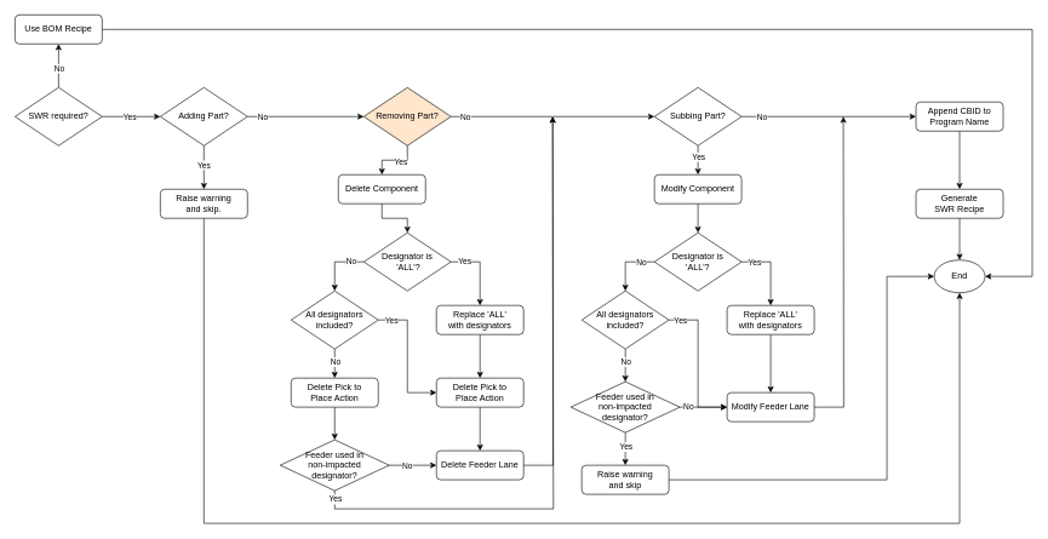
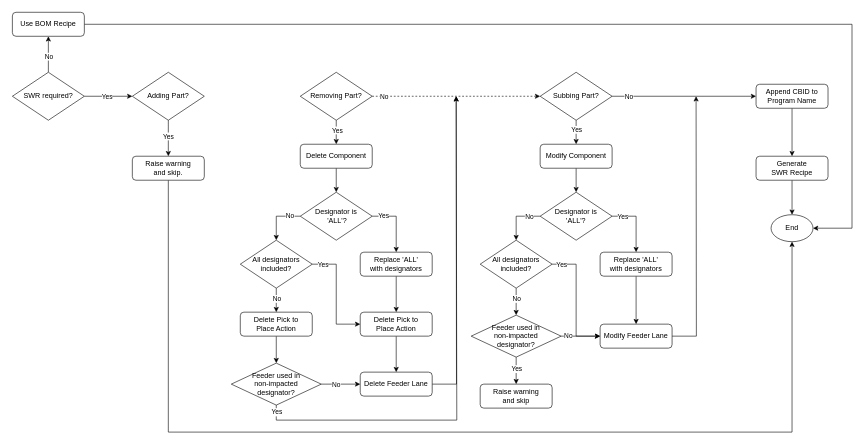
  <mxCell id="0" />
  <mxCell id="1" parent="0" />
  <mxCell id="2" value="" style="edgeStyle=orthogonalEdgeStyle;rounded=0;orthogonalLoop=1;jettySize=auto;html=1;" parent="1" source="3" target="51" edge="1"><mxGeometry relative="1" as="geometry" /></mxCell>
  <mxCell id="3" value="Generate &lt;br&gt;SWR Recipe" style="rounded=1;whiteSpace=wrap;html=1;fontSize=12;glass=0;strokeWidth=1;shadow=0;" parent="1" vertex="1"><mxGeometry x="1260" y="260" width="120" height="40" as="geometry" /></mxCell>
  <mxCell id="4" value="" style="edgeStyle=orthogonalEdgeStyle;rounded=0;orthogonalLoop=1;jettySize=auto;html=1;" parent="1" source="8" target="13" edge="1"><mxGeometry relative="1" as="geometry" /></mxCell>
  <mxCell id="5" value="Yes" style="edgeLabel;html=1;align=center;verticalAlign=middle;resizable=0;points=[];" parent="4" vertex="1" connectable="0"><mxGeometry x="-0.07" relative="1" as="geometry"><mxPoint as="offset" /></mxGeometry></mxCell>
  <mxCell id="6" value="" style="edgeStyle=orthogonalEdgeStyle;rounded=0;orthogonalLoop=1;jettySize=auto;html=1;" parent="1" source="8" target="29" edge="1"><mxGeometry relative="1" as="geometry" /></mxCell>
  <mxCell id="7" value="No" style="edgeLabel;html=1;align=center;verticalAlign=middle;resizable=0;points=[];" parent="6" vertex="1" connectable="0"><mxGeometry x="-0.193" y="1" relative="1" as="geometry"><mxPoint x="1" y="-3" as="offset" /></mxGeometry></mxCell>
  <mxCell id="8" value="SWR required?" style="rhombus;whiteSpace=wrap;html=1;" parent="1" vertex="1"><mxGeometry x="20" y="120" width="120" height="80" as="geometry" /></mxCell>
  <mxCell id="9" value="" style="edgeStyle=orthogonalEdgeStyle;rounded=0;orthogonalLoop=1;jettySize=auto;html=1;" parent="1" source="13" target="27" edge="1"><mxGeometry relative="1" as="geometry" /></mxCell>
  <mxCell id="10" value="Yes" style="edgeLabel;html=1;align=center;verticalAlign=middle;resizable=0;points=[];" parent="9" vertex="1" connectable="0"><mxGeometry x="-0.14" y="-2" relative="1" as="geometry"><mxPoint x="1" as="offset" /></mxGeometry></mxCell>
- <mxCell id="11" style="edgeStyle=orthogonalEdgeStyle;rounded=0;orthogonalLoop=1;jettySize=auto;html=1;entryX=0;entryY=0.5;entryDx=0;entryDy=0;" parent="1" source="13" target="18" edge="1"><mxGeometry relative="1" as="geometry" /></mxCell>
- <mxCell id="12" value="No" style="edgeLabel;html=1;align=center;verticalAlign=middle;resizable=0;points=[];" parent="11" vertex="1" connectable="0"><mxGeometry x="-0.748" relative="1" as="geometry"><mxPoint as="offset" /></mxGeometry></mxCell>
  <mxCell id="13" value="Adding Part?" style="rhombus;whiteSpace=wrap;html=1;" parent="1" vertex="1"><mxGeometry x="220" y="120" width="120" height="80" as="geometry" /></mxCell>
- <mxCell id="14" style="edgeStyle=orthogonalEdgeStyle;rounded=0;orthogonalLoop=1;jettySize=auto;html=1;entryX=0;entryY=0.5;entryDx=0;entryDy=0;" parent="1" source="18" target="23" edge="1"><mxGeometry relative="1" as="geometry" /></mxCell>
+ <mxCell id="14" style="edgeStyle=orthogonalEdgeStyle;rounded=0;orthogonalLoop=1;jettySize=auto;html=1;entryX=0;entryY=0.5;entryDx=0;entryDy=0;dashed=1;" parent="1" source="18" target="23" edge="1"><mxGeometry relative="1" as="geometry" /></mxCell>
  <mxCell id="15" value="No" style="edgeLabel;html=1;align=center;verticalAlign=middle;resizable=0;points=[];" parent="14" vertex="1" connectable="0"><mxGeometry x="-0.867" relative="1" as="geometry"><mxPoint as="offset" /></mxGeometry></mxCell>
  <mxCell id="16" value="" style="edgeStyle=orthogonalEdgeStyle;rounded=0;orthogonalLoop=1;jettySize=auto;html=1;" parent="1" source="18" target="60" edge="1"><mxGeometry relative="1" as="geometry" /></mxCell>
  <mxCell id="17" value="Yes" style="edgeLabel;html=1;align=center;verticalAlign=middle;resizable=0;points=[];" parent="16" vertex="1" connectable="0"><mxGeometry x="-0.21" y="1" relative="1" as="geometry"><mxPoint as="offset" /></mxGeometry></mxCell>
- <mxCell id="18" value="Removing Part?" style="rhombus;whiteSpace=wrap;html=1;fillColor=#ffe6cc;" parent="1" vertex="1"><mxGeometry x="500" y="120" width="120" height="80" as="geometry" /></mxCell>
+ <mxCell id="18" value="Removing Part?" style="rhombus;whiteSpace=wrap;html=1;" parent="1" vertex="1"><mxGeometry x="500" y="120" width="120" height="80" as="geometry" /></mxCell>
  <mxCell id="19" style="edgeStyle=orthogonalEdgeStyle;rounded=0;orthogonalLoop=1;jettySize=auto;html=1;entryX=0;entryY=0.5;entryDx=0;entryDy=0;" parent="1" source="23" target="36" edge="1"><mxGeometry relative="1" as="geometry" /></mxCell>
  <mxCell id="20" value="No" style="edgeLabel;html=1;align=center;verticalAlign=middle;resizable=0;points=[];" parent="19" vertex="1" connectable="0"><mxGeometry x="-0.785" y="-1" relative="1" as="geometry"><mxPoint x="1" y="-1" as="offset" /></mxGeometry></mxCell>
  <mxCell id="21" value="" style="edgeStyle=orthogonalEdgeStyle;rounded=0;orthogonalLoop=1;jettySize=auto;html=1;" parent="1" source="23" target="64" edge="1"><mxGeometry relative="1" as="geometry" /></mxCell>
  <mxCell id="22" value="Yes" style="edgeLabel;html=1;align=center;verticalAlign=middle;resizable=0;points=[];" parent="21" vertex="1" connectable="0"><mxGeometry x="-0.23" y="-1" relative="1" as="geometry"><mxPoint x="1" as="offset" /></mxGeometry></mxCell>
  <mxCell id="23" value="Subbing Part?" style="rhombus;whiteSpace=wrap;html=1;" parent="1" vertex="1"><mxGeometry x="900" y="120" width="120" height="80" as="geometry" /></mxCell>
  <mxCell id="24" value="" style="edgeStyle=orthogonalEdgeStyle;rounded=0;orthogonalLoop=1;jettySize=auto;html=1;" parent="1" source="25" target="62" edge="1"><mxGeometry relative="1" as="geometry" /></mxCell>
  <mxCell id="25" value="Delete Pick to &lt;br&gt;Place Action" style="rounded=1;whiteSpace=wrap;html=1;fontSize=12;glass=0;strokeWidth=1;shadow=0;" parent="1" vertex="1"><mxGeometry x="600" y="520" width="120" height="40" as="geometry" /></mxCell>
  <mxCell id="26" style="edgeStyle=orthogonalEdgeStyle;rounded=0;orthogonalLoop=1;jettySize=auto;html=1;entryX=0.5;entryY=1;entryDx=0;entryDy=0;exitX=0.5;exitY=1;exitDx=0;exitDy=0;" parent="1" source="27" target="51" edge="1"><mxGeometry relative="1" as="geometry"><Array as="points"><mxPoint x="280" y="720" /><mxPoint x="1320" y="720" /></Array></mxGeometry></mxCell>
  <mxCell id="27" value="Raise warning &lt;br&gt;and skip." style="rounded=1;whiteSpace=wrap;html=1;fontSize=12;glass=0;strokeWidth=1;shadow=0;" parent="1" vertex="1"><mxGeometry x="220" y="260" width="120" height="40" as="geometry" /></mxCell>
  <mxCell id="28" style="edgeStyle=orthogonalEdgeStyle;rounded=0;orthogonalLoop=1;jettySize=auto;html=1;entryX=1;entryY=0.5;entryDx=0;entryDy=0;" parent="1" source="29" target="51" edge="1"><mxGeometry relative="1" as="geometry"><mxPoint x="1390" y="410" as="targetPoint" /><Array as="points"><mxPoint x="1420" y="40" /><mxPoint x="1420" y="380" /></Array></mxGeometry></mxCell>
  <mxCell id="29" value="Use BOM Recipe" style="rounded=1;whiteSpace=wrap;html=1;fontSize=12;glass=0;strokeWidth=1;shadow=0;" parent="1" vertex="1"><mxGeometry x="20" y="20" width="120" height="40" as="geometry" /></mxCell>
  <mxCell id="30" style="edgeStyle=orthogonalEdgeStyle;rounded=0;orthogonalLoop=1;jettySize=auto;html=1;entryX=0.5;entryY=0;entryDx=0;entryDy=0;exitX=0;exitY=0.5;exitDx=0;exitDy=0;" parent="1" source="34" target="58" edge="1"><mxGeometry relative="1" as="geometry" /></mxCell>
  <mxCell id="31" value="No" style="edgeLabel;html=1;align=center;verticalAlign=middle;resizable=0;points=[];" parent="30" vertex="1" connectable="0"><mxGeometry x="-0.583" relative="1" as="geometry"><mxPoint x="-1" y="-1" as="offset" /></mxGeometry></mxCell>
  <mxCell id="32" style="edgeStyle=orthogonalEdgeStyle;rounded=0;orthogonalLoop=1;jettySize=auto;html=1;entryX=0.5;entryY=0;entryDx=0;entryDy=0;exitX=1;exitY=0.5;exitDx=0;exitDy=0;" parent="1" source="34" target="43" edge="1"><mxGeometry relative="1" as="geometry" /></mxCell>
  <mxCell id="33" value="Yes" style="edgeLabel;html=1;align=center;verticalAlign=middle;resizable=0;points=[];" parent="32" vertex="1" connectable="0"><mxGeometry x="-0.553" y="-1" relative="1" as="geometry"><mxPoint x="-4" y="-2" as="offset" /></mxGeometry></mxCell>
  <mxCell id="34" value="Designator is&lt;br&gt;&amp;nbsp;'ALL'?" style="rhombus;whiteSpace=wrap;html=1;" parent="1" vertex="1"><mxGeometry x="500" y="320" width="120" height="80" as="geometry" /></mxCell>
  <mxCell id="35" value="" style="edgeStyle=orthogonalEdgeStyle;rounded=0;orthogonalLoop=1;jettySize=auto;html=1;" parent="1" source="36" target="3" edge="1"><mxGeometry relative="1" as="geometry" /></mxCell>
  <mxCell id="36" value="Append CBID to Program Name" style="rounded=1;whiteSpace=wrap;html=1;fontSize=12;glass=0;strokeWidth=1;shadow=0;" parent="1" vertex="1"><mxGeometry x="1260" y="140" width="120" height="40" as="geometry" /></mxCell>
  <mxCell id="37" style="edgeStyle=orthogonalEdgeStyle;rounded=0;orthogonalLoop=1;jettySize=auto;html=1;entryX=0.5;entryY=0;entryDx=0;entryDy=0;exitX=0;exitY=0.5;exitDx=0;exitDy=0;" parent="1" source="41" target="48" edge="1"><mxGeometry relative="1" as="geometry" /></mxCell>
  <mxCell id="38" value="No" style="edgeLabel;html=1;align=center;verticalAlign=middle;resizable=0;points=[];" parent="37" vertex="1" connectable="0"><mxGeometry x="-0.53" y="-1" relative="1" as="geometry"><mxPoint y="1" as="offset" /></mxGeometry></mxCell>
  <mxCell id="39" style="edgeStyle=orthogonalEdgeStyle;rounded=0;orthogonalLoop=1;jettySize=auto;html=1;entryX=0.5;entryY=0;entryDx=0;entryDy=0;exitX=1;exitY=0.5;exitDx=0;exitDy=0;" parent="1" source="41" target="53" edge="1"><mxGeometry relative="1" as="geometry" /></mxCell>
  <mxCell id="40" value="Yes" style="edgeLabel;html=1;align=center;verticalAlign=middle;resizable=0;points=[];" parent="39" vertex="1" connectable="0"><mxGeometry x="-0.616" y="-1" relative="1" as="geometry"><mxPoint x="-2" y="-1" as="offset" /></mxGeometry></mxCell>
  <mxCell id="41" value="Designator is &lt;br&gt;'ALL'?" style="rhombus;whiteSpace=wrap;html=1;" parent="1" vertex="1"><mxGeometry x="900" y="320" width="120" height="80" as="geometry" /></mxCell>
  <mxCell id="42" value="" style="edgeStyle=orthogonalEdgeStyle;rounded=0;orthogonalLoop=1;jettySize=auto;html=1;" parent="1" source="43" target="25" edge="1"><mxGeometry relative="1" as="geometry" /></mxCell>
  <mxCell id="43" value="Replace 'ALL' &lt;br&gt;with designators" style="rounded=1;whiteSpace=wrap;html=1;fontSize=12;glass=0;strokeWidth=1;shadow=0;" parent="1" vertex="1"><mxGeometry x="600" y="420" width="120" height="40" as="geometry" /></mxCell>
  <mxCell id="44" value="" style="edgeStyle=orthogonalEdgeStyle;rounded=0;orthogonalLoop=1;jettySize=auto;html=1;" parent="1" source="48" target="79" edge="1"><mxGeometry relative="1" as="geometry" /></mxCell>
  <mxCell id="45" value="No" style="edgeLabel;html=1;align=center;verticalAlign=middle;resizable=0;points=[];" parent="44" vertex="1" connectable="0"><mxGeometry x="-0.23" y="-1" relative="1" as="geometry"><mxPoint x="1" as="offset" /></mxGeometry></mxCell>
  <mxCell id="46" style="edgeStyle=orthogonalEdgeStyle;rounded=0;orthogonalLoop=1;jettySize=auto;html=1;entryX=0;entryY=0.5;entryDx=0;entryDy=0;" parent="1" source="48" target="50" edge="1"><mxGeometry relative="1" as="geometry"><Array as="points"><mxPoint x="960" y="440" /><mxPoint x="960" y="560" /></Array></mxGeometry></mxCell>
  <mxCell id="47" value="Yes" style="edgeLabel;html=1;align=center;verticalAlign=middle;resizable=0;points=[];" parent="46" vertex="1" connectable="0"><mxGeometry x="-0.818" y="2" relative="1" as="geometry"><mxPoint x="-3" y="2" as="offset" /></mxGeometry></mxCell>
  <mxCell id="48" value="All designators included?" style="rhombus;whiteSpace=wrap;html=1;" parent="1" vertex="1"><mxGeometry x="800" y="400" width="120" height="80" as="geometry" /></mxCell>
  <mxCell id="49" style="edgeStyle=orthogonalEdgeStyle;rounded=0;orthogonalLoop=1;jettySize=auto;html=1;" parent="1" source="50" edge="1"><mxGeometry relative="1" as="geometry"><mxPoint x="1160" y="160" as="targetPoint" /></mxGeometry></mxCell>
  <mxCell id="50" value="Modify Feeder Lane" style="rounded=1;whiteSpace=wrap;html=1;fontSize=12;glass=0;strokeWidth=1;shadow=0;" parent="1" vertex="1"><mxGeometry x="1000" y="540" width="120" height="40" as="geometry" /></mxCell>
  <mxCell id="51" value="End" style="ellipse;whiteSpace=wrap;html=1;" parent="1" vertex="1"><mxGeometry x="1285" y="357.5" width="70" height="45" as="geometry" /></mxCell>
  <mxCell id="52" value="" style="edgeStyle=orthogonalEdgeStyle;rounded=0;orthogonalLoop=1;jettySize=auto;html=1;" parent="1" source="53" target="50" edge="1"><mxGeometry relative="1" as="geometry" /></mxCell>
  <mxCell id="53" value="Replace 'ALL' &lt;br&gt;with designators" style="rounded=1;whiteSpace=wrap;html=1;fontSize=12;glass=0;strokeWidth=1;shadow=0;" parent="1" vertex="1"><mxGeometry x="1000" y="420" width="120" height="40" as="geometry" /></mxCell>
  <mxCell id="54" style="edgeStyle=orthogonalEdgeStyle;rounded=0;orthogonalLoop=1;jettySize=auto;html=1;entryX=0;entryY=0.5;entryDx=0;entryDy=0;" parent="1" source="58" target="25" edge="1"><mxGeometry relative="1" as="geometry"><Array as="points"><mxPoint x="560" y="440" /><mxPoint x="560" y="540" /></Array></mxGeometry></mxCell>
  <mxCell id="55" value="Yes" style="edgeLabel;html=1;align=center;verticalAlign=middle;resizable=0;points=[];" parent="54" vertex="1" connectable="0"><mxGeometry x="-0.761" y="1" relative="1" as="geometry"><mxPoint x="-5" y="1" as="offset" /></mxGeometry></mxCell>
  <mxCell id="56" value="" style="edgeStyle=orthogonalEdgeStyle;rounded=0;orthogonalLoop=1;jettySize=auto;html=1;" parent="1" source="58" target="74" edge="1"><mxGeometry relative="1" as="geometry" /></mxCell>
  <mxCell id="57" value="No" style="edgeLabel;html=1;align=center;verticalAlign=middle;resizable=0;points=[];" parent="56" vertex="1" connectable="0"><mxGeometry x="-0.13" relative="1" as="geometry"><mxPoint as="offset" /></mxGeometry></mxCell>
  <mxCell id="58" value="All designators included?" style="rhombus;whiteSpace=wrap;html=1;" parent="1" vertex="1"><mxGeometry x="400" y="400" width="120" height="80" as="geometry" /></mxCell>
  <mxCell id="59" value="" style="edgeStyle=orthogonalEdgeStyle;rounded=0;orthogonalLoop=1;jettySize=auto;html=1;" parent="1" source="60" target="34" edge="1"><mxGeometry relative="1" as="geometry" /></mxCell>
- <mxCell id="60" value="Delete Component" style="rounded=1;whiteSpace=wrap;html=1;fontSize=12;glass=0;strokeWidth=1;shadow=0;" parent="1" vertex="1"><mxGeometry x="465" y="240" width="120" height="40" as="geometry" /></mxCell>
+ <mxCell id="60" value="Delete Component" style="rounded=1;whiteSpace=wrap;html=1;fontSize=12;glass=0;strokeWidth=1;shadow=0;" parent="1" vertex="1"><mxGeometry x="500" y="240" width="120" height="40" as="geometry" /></mxCell>
  <mxCell id="61" style="edgeStyle=orthogonalEdgeStyle;rounded=0;orthogonalLoop=1;jettySize=auto;html=1;" parent="1" source="62" edge="1"><mxGeometry relative="1" as="geometry"><mxPoint x="760" y="160" as="targetPoint" /></mxGeometry></mxCell>
  <mxCell id="62" value="Delete Feeder Lane" style="rounded=1;whiteSpace=wrap;html=1;fontSize=12;glass=0;strokeWidth=1;shadow=0;" parent="1" vertex="1"><mxGeometry x="600" y="620" width="120" height="40" as="geometry" /></mxCell>
  <mxCell id="63" value="" style="edgeStyle=orthogonalEdgeStyle;rounded=0;orthogonalLoop=1;jettySize=auto;html=1;" parent="1" source="64" target="41" edge="1"><mxGeometry relative="1" as="geometry" /></mxCell>
  <mxCell id="64" value="Modify Component" style="rounded=1;whiteSpace=wrap;html=1;fontSize=12;glass=0;strokeWidth=1;shadow=0;" parent="1" vertex="1"><mxGeometry x="900" y="240" width="120" height="40" as="geometry" /></mxCell>
- <mxCell id="65" style="edgeStyle=orthogonalEdgeStyle;rounded=0;orthogonalLoop=1;jettySize=auto;html=1;entryX=0;entryY=0.5;entryDx=0;entryDy=0;" parent="1" source="66" target="51" edge="1"><mxGeometry relative="1" as="geometry"><Array as="points"><mxPoint x="1220" y="660" /><mxPoint x="1220" y="380" /></Array></mxGeometry></mxCell>
  <mxCell id="66" value="Raise warning&lt;br&gt;and skip" style="rounded=1;whiteSpace=wrap;html=1;fontSize=12;glass=0;strokeWidth=1;shadow=0;" parent="1" vertex="1"><mxGeometry x="800" y="640" width="120" height="40" as="geometry" /></mxCell>
  <mxCell id="67" style="edgeStyle=orthogonalEdgeStyle;rounded=0;orthogonalLoop=1;jettySize=auto;html=1;entryX=0;entryY=0.5;entryDx=0;entryDy=0;" parent="1" source="72" target="62" edge="1"><mxGeometry relative="1" as="geometry" /></mxCell>
  <mxCell id="68" value="No" style="edgeLabel;html=1;align=center;verticalAlign=middle;resizable=0;points=[];" parent="67" vertex="1" connectable="0"><mxGeometry x="-0.704" y="-2" relative="1" as="geometry"><mxPoint x="14" y="-2" as="offset" /></mxGeometry></mxCell>
  <mxCell id="69" style="edgeStyle=orthogonalEdgeStyle;rounded=0;orthogonalLoop=1;jettySize=auto;html=1;exitX=0.5;exitY=1;exitDx=0;exitDy=0;" parent="1" source="72" edge="1"><mxGeometry relative="1" as="geometry"><mxPoint x="760" y="160" as="targetPoint" /><Array as="points"><mxPoint x="460" y="700" /><mxPoint x="761" y="700" /></Array></mxGeometry></mxCell>
  <mxCell id="70" value="No" style="edgeLabel;html=1;align=center;verticalAlign=middle;resizable=0;points=[];" parent="69" vertex="1" connectable="0"><mxGeometry x="-0.981" y="1" relative="1" as="geometry"><mxPoint x="-1" y="3" as="offset" /></mxGeometry></mxCell>
  <mxCell id="71" value="Yes" style="edgeLabel;html=1;align=center;verticalAlign=middle;resizable=0;points=[];" parent="69" vertex="1" connectable="0"><mxGeometry x="-0.975" relative="1" as="geometry"><mxPoint as="offset" /></mxGeometry></mxCell>
  <mxCell id="72" value="Feeder used in &lt;br&gt;non-impacted &lt;br&gt;designator?" style="rhombus;whiteSpace=wrap;html=1;" parent="1" vertex="1"><mxGeometry x="385" y="605" width="150" height="70" as="geometry" /></mxCell>
  <mxCell id="73" value="" style="edgeStyle=orthogonalEdgeStyle;rounded=0;orthogonalLoop=1;jettySize=auto;html=1;" parent="1" source="74" target="72" edge="1"><mxGeometry relative="1" as="geometry" /></mxCell>
  <mxCell id="74" value="Delete Pick to &lt;br&gt;Place Action" style="rounded=1;whiteSpace=wrap;html=1;fontSize=12;glass=0;strokeWidth=1;shadow=0;" parent="1" vertex="1"><mxGeometry x="400" y="520" width="120" height="40" as="geometry" /></mxCell>
  <mxCell id="75" style="edgeStyle=orthogonalEdgeStyle;rounded=0;orthogonalLoop=1;jettySize=auto;html=1;entryX=0;entryY=0.5;entryDx=0;entryDy=0;" parent="1" source="79" target="50" edge="1"><mxGeometry relative="1" as="geometry" /></mxCell>
  <mxCell id="76" value="No" style="edgeLabel;html=1;align=center;verticalAlign=middle;resizable=0;points=[];" parent="75" vertex="1" connectable="0"><mxGeometry x="-0.655" y="1" relative="1" as="geometry"><mxPoint as="offset" /></mxGeometry></mxCell>
  <mxCell id="77" value="" style="edgeStyle=orthogonalEdgeStyle;rounded=0;orthogonalLoop=1;jettySize=auto;html=1;" parent="1" source="79" target="66" edge="1"><mxGeometry relative="1" as="geometry" /></mxCell>
  <mxCell id="78" value="Yes" style="edgeLabel;html=1;align=center;verticalAlign=middle;resizable=0;points=[];" parent="77" vertex="1" connectable="0"><mxGeometry x="-0.164" relative="1" as="geometry"><mxPoint as="offset" /></mxGeometry></mxCell>
  <mxCell id="79" value="Feeder used in &lt;br&gt;non-impacted &lt;br&gt;designator?" style="rhombus;whiteSpace=wrap;html=1;" parent="1" vertex="1"><mxGeometry x="785" y="525" width="150" height="70" as="geometry" /></mxCell>
